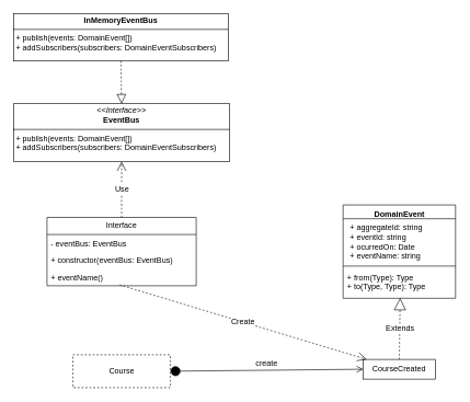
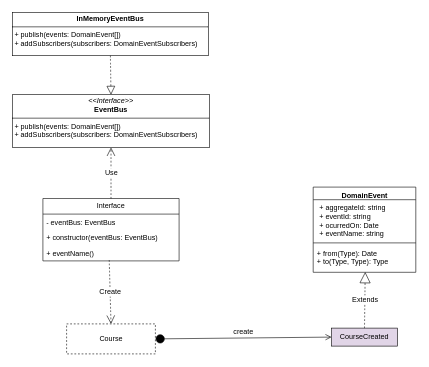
  <mxCell id="0" />
  <mxCell id="1" parent="0" />
  <mxCell id="2" value="&lt;b&gt;DomainEvent&lt;/b&gt;" style="swimlane;fontStyle=1;align=center;verticalAlign=top;childLayout=stackLayout;horizontal=1;startSize=21;horizontalStack=0;resizeParent=1;resizeParentMax=0;resizeLast=0;collapsible=1;marginBottom=0;whiteSpace=wrap;html=1;" vertex="1" parent="1"><mxGeometry x="521.5" y="311" width="171" height="142" as="geometry"><mxRectangle x="-103" y="373" width="95" height="26" as="alternateBounds" /></mxGeometry></mxCell>
  <mxCell id="3" value="&lt;p style=&quot;margin: 0px 0px 0px 4px;&quot;&gt;+ aggregateId: string&lt;br&gt;+ eventId: string&lt;/p&gt;&lt;p style=&quot;margin: 0px 0px 0px 4px;&quot;&gt;+ ocurredOn: Date&lt;/p&gt;&lt;p style=&quot;margin: 0px 0px 0px 4px;&quot;&gt;+ eventName: string&lt;/p&gt;" style="text;strokeColor=none;fillColor=none;align=left;verticalAlign=top;spacingLeft=4;spacingRight=4;overflow=hidden;rotatable=0;points=[[0,0.5],[1,0.5]];portConstraint=eastwest;whiteSpace=wrap;html=1;" vertex="1" parent="2"><mxGeometry y="21" width="171" height="68" as="geometry" /></mxCell>
  <mxCell id="4" value="" style="line;strokeWidth=1;fillColor=none;align=left;verticalAlign=middle;spacingTop=-1;spacingLeft=3;spacingRight=3;rotatable=0;labelPosition=right;points=[];portConstraint=eastwest;strokeColor=inherit;" vertex="1" parent="2"><mxGeometry y="89" width="171" height="8" as="geometry" /></mxCell>
- <mxCell id="5" value="+ from(Type): Type&lt;br&gt;+ to(Type, Type): Type" style="text;strokeColor=none;fillColor=none;align=left;verticalAlign=top;spacingLeft=4;spacingRight=4;overflow=hidden;rotatable=0;points=[[0,0.5],[1,0.5]];portConstraint=eastwest;whiteSpace=wrap;html=1;" vertex="1" parent="2"><mxGeometry y="97" width="171" height="45" as="geometry" /></mxCell>
- <mxCell id="6" value="CourseCreated" style="html=1;whiteSpace=wrap;" vertex="1" parent="1"><mxGeometry x="552" y="546" width="110" height="30" as="geometry" /></mxCell>
+ <mxCell id="5" value="+ from(Type): Date&lt;br&gt;+ to(Type, Type): Type" style="text;strokeColor=none;fillColor=none;align=left;verticalAlign=top;spacingLeft=4;spacingRight=4;overflow=hidden;rotatable=0;points=[[0,0.5],[1,0.5]];portConstraint=eastwest;whiteSpace=wrap;html=1;" vertex="1" parent="2"><mxGeometry y="97" width="171" height="45" as="geometry" /></mxCell>
+ <mxCell id="6" value="CourseCreated" style="html=1;whiteSpace=wrap;fillColor=#e1d5e7;" vertex="1" parent="1"><mxGeometry x="552" y="546" width="110" height="30" as="geometry" /></mxCell>
  <mxCell id="7" value="&lt;p style=&quot;margin:0px;margin-top:4px;text-align:center;&quot;&gt;&lt;i&gt;&amp;lt;&amp;lt;Interface&amp;gt;&amp;gt;&lt;/i&gt;&lt;br&gt;&lt;b&gt;EventBus&lt;/b&gt;&lt;/p&gt;&lt;hr size=&quot;1&quot; style=&quot;border-style:solid;&quot;&gt;&lt;p style=&quot;margin:0px;margin-left:4px;&quot;&gt;+ publish(events: DomainEvent[])&lt;br&gt;+ addSubscribers(subscribers: DomainEventSubscribers)&lt;/p&gt;&lt;p style=&quot;margin:0px;margin-left:4px;&quot;&gt;&lt;br&gt;&lt;/p&gt;" style="verticalAlign=top;align=left;overflow=fill;html=1;whiteSpace=wrap;" vertex="1" parent="1"><mxGeometry x="20" y="157" width="329" height="88" as="geometry" /></mxCell>
  <mxCell id="8" value="Use" style="endArrow=open;endSize=12;dashed=1;html=1;rounded=0;fontSize=12;curved=1;exitX=0.5;exitY=0;exitDx=0;exitDy=0;entryX=0.5;entryY=1;entryDx=0;entryDy=0;" edge="1" parent="1" source="14" target="7"><mxGeometry width="160" relative="1" as="geometry"><mxPoint x="185.5" y="371" as="sourcePoint" /><mxPoint x="159" y="255" as="targetPoint" /></mxGeometry></mxCell>
  <mxCell id="9" value="&lt;p style=&quot;margin:0px;margin-top:4px;text-align:center;&quot;&gt;&lt;b&gt;InMemoryEventBus&lt;/b&gt;&lt;/p&gt;&lt;hr size=&quot;1&quot; style=&quot;border-style:solid;&quot;&gt;&lt;p style=&quot;margin: 0px 0px 0px 4px;&quot;&gt;+ publish(events: DomainEvent[])&lt;br&gt;+ addSubscribers(subscribers: DomainEventSubscribers)&lt;/p&gt;" style="verticalAlign=top;align=left;overflow=fill;html=1;whiteSpace=wrap;" vertex="1" parent="1"><mxGeometry x="20" y="20" width="327" height="72" as="geometry" /></mxCell>
  <mxCell id="10" value="" style="endArrow=block;dashed=1;endFill=0;endSize=12;html=1;rounded=0;fontSize=12;curved=1;exitX=0.5;exitY=1;exitDx=0;exitDy=0;entryX=0.5;entryY=0;entryDx=0;entryDy=0;" edge="1" parent="1" source="9" target="7"><mxGeometry width="160" relative="1" as="geometry"><mxPoint x="184" y="108" as="sourcePoint" /><mxPoint x="149" y="226" as="targetPoint" /></mxGeometry></mxCell>
  <mxCell id="11" value="Extends" style="endArrow=block;endSize=16;endFill=0;html=1;rounded=0;fontSize=12;curved=1;exitX=0.5;exitY=0;exitDx=0;exitDy=0;entryX=0.507;entryY=0.99;entryDx=0;entryDy=0;entryPerimeter=0;dashed=1;" edge="1" parent="1" source="6" target="5"><mxGeometry width="160" relative="1" as="geometry"><mxPoint x="-14" y="708" as="sourcePoint" /><mxPoint x="-9" y="651" as="targetPoint" /></mxGeometry></mxCell>
  <mxCell id="12" value="Course" style="html=1;whiteSpace=wrap;dashed=1;" vertex="1" parent="1"><mxGeometry x="110.5" y="539" width="148" height="50" as="geometry" /></mxCell>
- <mxCell id="13" value="Create" style="endArrow=open;endSize=12;dashed=1;html=1;rounded=0;fontSize=12;curved=1;exitX=0.487;exitY=0.949;exitDx=0;exitDy=0;exitPerimeter=0;" edge="1" parent="1" source="17" target="6"><mxGeometry width="160" relative="1" as="geometry"><mxPoint x="185.5" y="441" as="sourcePoint" /><mxPoint x="186" y="525" as="targetPoint" /></mxGeometry></mxCell>
+ <mxCell id="13" value="Create" style="endArrow=open;endSize=12;dashed=1;html=1;rounded=0;fontSize=12;curved=1;exitX=0.487;exitY=0.949;exitDx=0;exitDy=0;entryX=0.5;entryY=0;entryDx=0;entryDy=0;exitPerimeter=0;" edge="1" parent="1" source="17" target="12"><mxGeometry width="160" relative="1" as="geometry"><mxPoint x="185.5" y="441" as="sourcePoint" /><mxPoint x="186" y="525" as="targetPoint" /></mxGeometry></mxCell>
  <mxCell id="14" value="Interface" style="swimlane;fontStyle=0;childLayout=stackLayout;horizontal=1;startSize=26;fillColor=none;horizontalStack=0;resizeParent=1;resizeParentMax=0;resizeLast=0;collapsible=1;marginBottom=0;whiteSpace=wrap;html=1;" vertex="1" parent="1"><mxGeometry x="71" y="330" width="227" height="104" as="geometry" /></mxCell>
  <mxCell id="15" value="- eventBus: EventBus" style="text;strokeColor=none;fillColor=none;align=left;verticalAlign=top;spacingLeft=4;spacingRight=4;overflow=hidden;rotatable=0;points=[[0,0.5],[1,0.5]];portConstraint=eastwest;whiteSpace=wrap;html=1;" vertex="1" parent="14"><mxGeometry y="26" width="227" height="26" as="geometry" /></mxCell>
  <mxCell id="16" value="+ constructor(eventBus: EventBus)" style="text;strokeColor=none;fillColor=none;align=left;verticalAlign=top;spacingLeft=4;spacingRight=4;overflow=hidden;rotatable=0;points=[[0,0.5],[1,0.5]];portConstraint=eastwest;whiteSpace=wrap;html=1;" vertex="1" parent="14"><mxGeometry y="52" width="227" height="26" as="geometry" /></mxCell>
  <mxCell id="17" value="+ eventName()" style="text;strokeColor=none;fillColor=none;align=left;verticalAlign=top;spacingLeft=4;spacingRight=4;overflow=hidden;rotatable=0;points=[[0,0.5],[1,0.5]];portConstraint=eastwest;whiteSpace=wrap;html=1;" vertex="1" parent="14"><mxGeometry y="78" width="227" height="26" as="geometry" /></mxCell>
  <mxCell id="18" value="create" style="html=1;verticalAlign=bottom;startArrow=circle;startFill=1;endArrow=open;startSize=6;endSize=8;curved=0;rounded=0;fontSize=12;entryX=0;entryY=0.5;entryDx=0;entryDy=0;exitX=1;exitY=0.5;exitDx=0;exitDy=0;" edge="1" parent="1" source="12" target="6"><mxGeometry width="80" relative="1" as="geometry"><mxPoint x="335" y="577" as="sourcePoint" /><mxPoint x="415" y="577" as="targetPoint" /></mxGeometry></mxCell>
